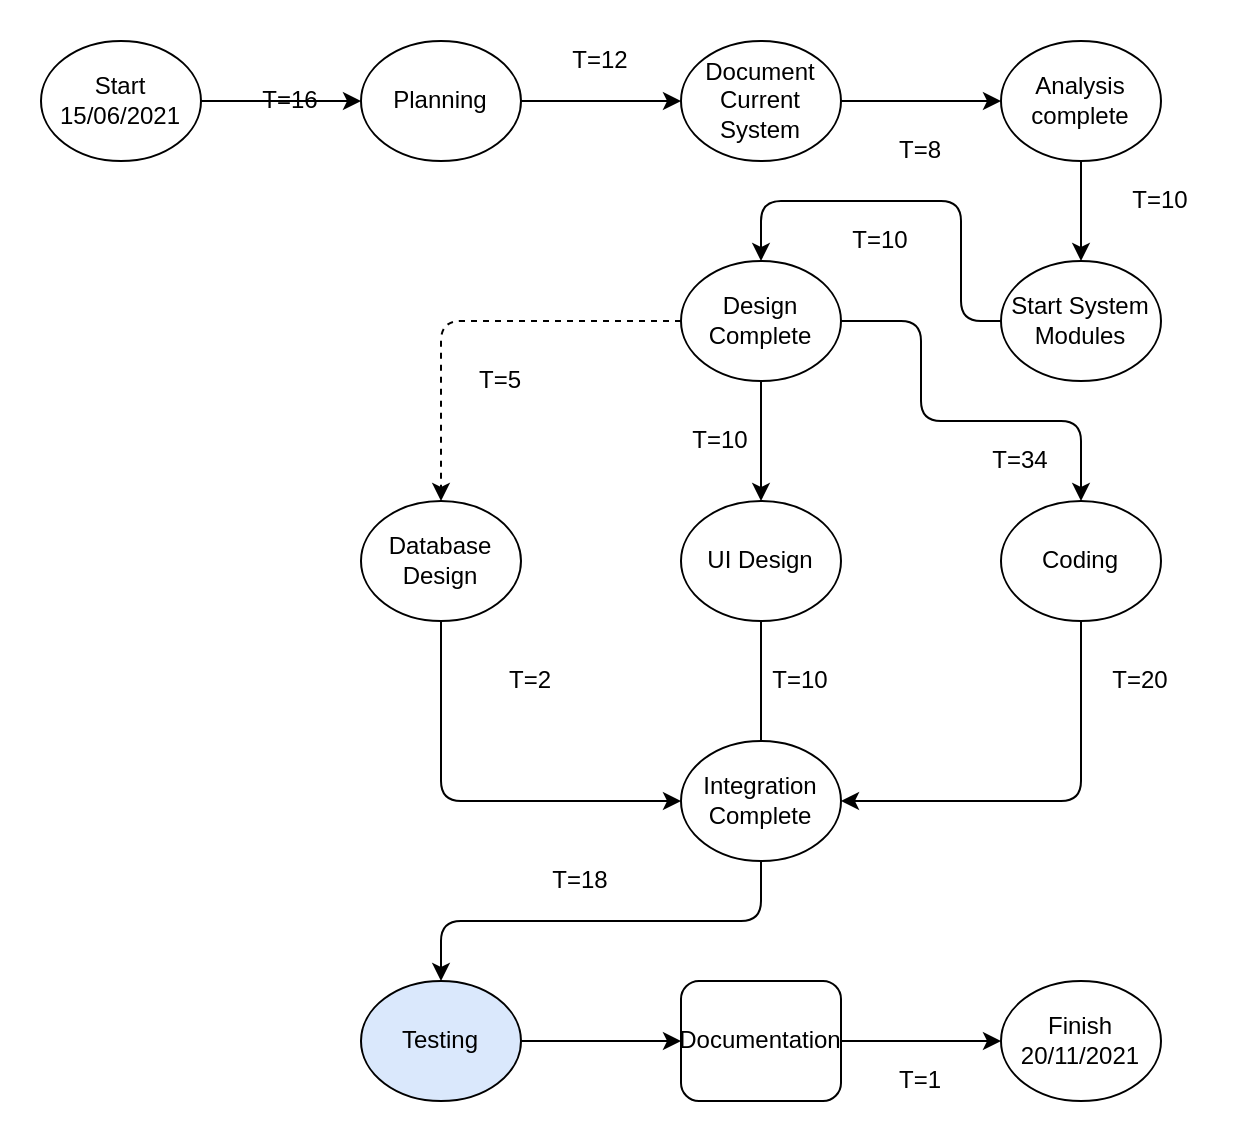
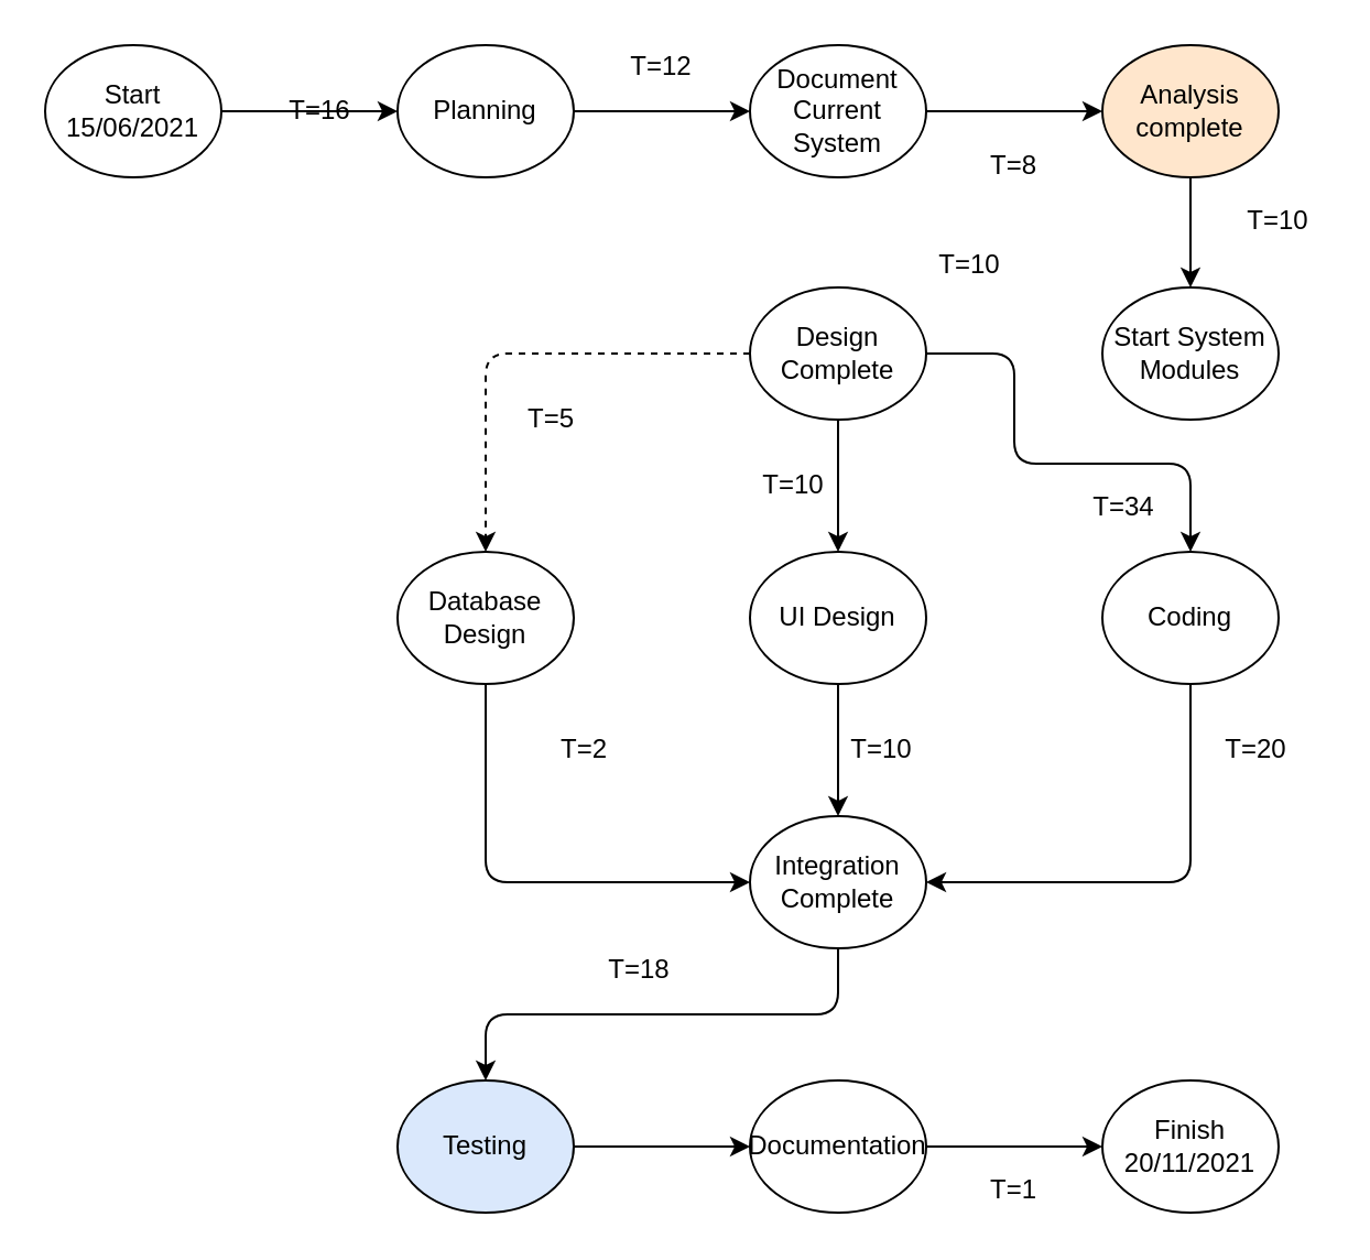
  <mxCell id="0" />
  <mxCell id="1" parent="0" />
  <mxCell id="2" value="&lt;div&gt;Start&lt;/div&gt;&lt;div&gt;15/06/2021&lt;br&gt;&lt;/div&gt;" style="ellipse;whiteSpace=wrap;html=1;" vertex="1" parent="1"><mxGeometry x="20" y="20" width="80" height="60" as="geometry" /></mxCell>
  <mxCell id="3" value="Planning" style="ellipse;whiteSpace=wrap;html=1;" vertex="1" parent="1"><mxGeometry x="180" y="20" width="80" height="60" as="geometry" /></mxCell>
  <mxCell id="4" value="Document Current System" style="ellipse;whiteSpace=wrap;html=1;" vertex="1" parent="1"><mxGeometry x="340" y="20" width="80" height="60" as="geometry" /></mxCell>
- <mxCell id="5" value="Analysis complete" style="ellipse;whiteSpace=wrap;html=1;" vertex="1" parent="1"><mxGeometry x="500" y="20" width="80" height="60" as="geometry" /></mxCell>
+ <mxCell id="5" value="Analysis complete" style="ellipse;whiteSpace=wrap;html=1;fillColor=#ffe6cc;" vertex="1" parent="1"><mxGeometry x="500" y="20" width="80" height="60" as="geometry" /></mxCell>
  <mxCell id="6" value="Start System Modules" style="ellipse;whiteSpace=wrap;html=1;" vertex="1" parent="1"><mxGeometry x="500" y="130" width="80" height="60" as="geometry" /></mxCell>
  <mxCell id="7" value="Design Complete" style="ellipse;whiteSpace=wrap;html=1;" vertex="1" parent="1"><mxGeometry x="340" y="130" width="80" height="60" as="geometry" /></mxCell>
  <mxCell id="8" value="UI Design" style="ellipse;whiteSpace=wrap;html=1;" vertex="1" parent="1"><mxGeometry x="340" y="250" width="80" height="60" as="geometry" /></mxCell>
  <mxCell id="9" value="Database Design" style="ellipse;whiteSpace=wrap;html=1;" vertex="1" parent="1"><mxGeometry x="180" y="250" width="80" height="60" as="geometry" /></mxCell>
  <mxCell id="10" value="Coding" style="ellipse;whiteSpace=wrap;html=1;" vertex="1" parent="1"><mxGeometry x="500" y="250" width="80" height="60" as="geometry" /></mxCell>
  <mxCell id="11" value="Integration Complete" style="ellipse;whiteSpace=wrap;html=1;" vertex="1" parent="1"><mxGeometry x="340" y="370" width="80" height="60" as="geometry" /></mxCell>
  <mxCell id="12" value="Testing" style="ellipse;whiteSpace=wrap;html=1;fillColor=#dae8fc;" vertex="1" parent="1"><mxGeometry x="180" y="490" width="80" height="60" as="geometry" /></mxCell>
- <mxCell id="13" value="Documentation" style="whiteSpace=wrap;html=1;rounded=1;" vertex="1" parent="1"><mxGeometry x="340" y="490" width="80" height="60" as="geometry" /></mxCell>
+ <mxCell id="13" value="Documentation" style="ellipse;whiteSpace=wrap;html=1;" vertex="1" parent="1"><mxGeometry x="340" y="490" width="80" height="60" as="geometry" /></mxCell>
  <mxCell id="14" value="&lt;div&gt;Finish&lt;/div&gt;&lt;div&gt;20/11/2021&lt;br&gt;&lt;/div&gt;" style="ellipse;whiteSpace=wrap;html=1;" vertex="1" parent="1"><mxGeometry x="500" y="490" width="80" height="60" as="geometry" /></mxCell>
  <mxCell id="15" value="" style="endArrow=classic;html=1;exitX=1;exitY=0.5;exitDx=0;exitDy=0;entryX=0;entryY=0.5;entryDx=0;entryDy=0;" edge="1" parent="1" source="2" target="3"><mxGeometry width="50" height="50" relative="1" as="geometry"><mxPoint x="380" y="310" as="sourcePoint" /><mxPoint x="430" y="260" as="targetPoint" /></mxGeometry></mxCell>
  <mxCell id="16" value="" style="endArrow=classic;html=1;exitX=1;exitY=0.5;exitDx=0;exitDy=0;entryX=0;entryY=0.5;entryDx=0;entryDy=0;" edge="1" parent="1" source="3" target="4"><mxGeometry width="50" height="50" relative="1" as="geometry"><mxPoint x="110" y="60" as="sourcePoint" /><mxPoint x="190" y="60" as="targetPoint" /></mxGeometry></mxCell>
  <mxCell id="17" value="" style="endArrow=classic;html=1;exitX=1;exitY=0.5;exitDx=0;exitDy=0;entryX=0;entryY=0.5;entryDx=0;entryDy=0;" edge="1" parent="1" source="4" target="5"><mxGeometry width="50" height="50" relative="1" as="geometry"><mxPoint x="270" y="60" as="sourcePoint" /><mxPoint x="350" y="60" as="targetPoint" /></mxGeometry></mxCell>
  <mxCell id="18" value="" style="endArrow=classic;html=1;exitX=0.5;exitY=1;exitDx=0;exitDy=0;entryX=0.5;entryY=0;entryDx=0;entryDy=0;" edge="1" parent="1" source="5" target="6"><mxGeometry width="50" height="50" relative="1" as="geometry"><mxPoint x="430" y="60" as="sourcePoint" /><mxPoint x="510" y="60" as="targetPoint" /></mxGeometry></mxCell>
- <mxCell id="19" value="" style="endArrow=classic;html=1;exitX=0;exitY=0.5;exitDx=0;exitDy=0;entryX=0.5;entryY=0;entryDx=0;entryDy=0;" edge="1" parent="1" source="6" target="7"><mxGeometry width="50" height="50" relative="1" as="geometry"><mxPoint x="550" y="90" as="sourcePoint" /><mxPoint x="550" y="140" as="targetPoint" /><Array as="points"><mxPoint x="480" y="160" /><mxPoint x="480" y="100" /><mxPoint x="380" y="100" /></Array></mxGeometry></mxCell>
  <mxCell id="20" value="" style="endArrow=classic;html=1;exitX=0.5;exitY=1;exitDx=0;exitDy=0;entryX=0.5;entryY=0;entryDx=0;entryDy=0;" edge="1" parent="1" source="7" target="8"><mxGeometry width="50" height="50" relative="1" as="geometry"><mxPoint x="510" y="170" as="sourcePoint" /><mxPoint x="430" y="170" as="targetPoint" /></mxGeometry></mxCell>
  <mxCell id="21" value="" style="endArrow=classic;html=1;entryX=0.5;entryY=0;entryDx=0;entryDy=0;exitX=0;exitY=0.5;exitDx=0;exitDy=0;dashed=1;" edge="1" parent="1" source="7" target="9"><mxGeometry width="50" height="50" relative="1" as="geometry"><mxPoint x="220" y="160" as="sourcePoint" /><mxPoint x="430" y="170" as="targetPoint" /><Array as="points"><mxPoint x="220" y="160" /></Array></mxGeometry></mxCell>
  <mxCell id="22" value="" style="endArrow=classic;html=1;entryX=0.5;entryY=0;entryDx=0;entryDy=0;exitX=1;exitY=0.5;exitDx=0;exitDy=0;" edge="1" parent="1" source="7" target="10"><mxGeometry width="50" height="50" relative="1" as="geometry"><mxPoint x="380" y="310" as="sourcePoint" /><mxPoint x="430" y="260" as="targetPoint" /><Array as="points"><mxPoint x="460" y="160" /><mxPoint x="460" y="210" /><mxPoint x="540" y="210" /></Array></mxGeometry></mxCell>
- <mxCell id="23" value="" style="endArrow=none;html=1;exitX=0.5;exitY=1;exitDx=0;exitDy=0;entryX=0.5;entryY=0;entryDx=0;entryDy=0;" edge="1" parent="1" source="8" target="11"><mxGeometry width="50" height="50" relative="1" as="geometry"><mxPoint x="380" y="330" as="sourcePoint" /><mxPoint x="430" y="280" as="targetPoint" /></mxGeometry></mxCell>
+ <mxCell id="23" value="" style="endArrow=classic;html=1;exitX=0.5;exitY=1;exitDx=0;exitDy=0;entryX=0.5;entryY=0;entryDx=0;entryDy=0;" edge="1" parent="1" source="8" target="11"><mxGeometry width="50" height="50" relative="1" as="geometry"><mxPoint x="380" y="330" as="sourcePoint" /><mxPoint x="430" y="280" as="targetPoint" /></mxGeometry></mxCell>
  <mxCell id="24" value="" style="endArrow=classic;html=1;exitX=0.5;exitY=1;exitDx=0;exitDy=0;entryX=0;entryY=0.5;entryDx=0;entryDy=0;" edge="1" parent="1" source="9" target="11"><mxGeometry width="50" height="50" relative="1" as="geometry"><mxPoint x="390" y="320" as="sourcePoint" /><mxPoint x="390" y="380" as="targetPoint" /><Array as="points"><mxPoint x="220" y="400" /></Array></mxGeometry></mxCell>
  <mxCell id="25" value="" style="endArrow=classic;html=1;exitX=0.5;exitY=1;exitDx=0;exitDy=0;entryX=1;entryY=0.5;entryDx=0;entryDy=0;" edge="1" parent="1" source="10" target="11"><mxGeometry width="50" height="50" relative="1" as="geometry"><mxPoint x="390" y="320" as="sourcePoint" /><mxPoint x="390" y="380" as="targetPoint" /><Array as="points"><mxPoint x="540" y="400" /></Array></mxGeometry></mxCell>
  <mxCell id="26" value="" style="endArrow=classic;html=1;exitX=0.5;exitY=1;exitDx=0;exitDy=0;entryX=0.5;entryY=0;entryDx=0;entryDy=0;" edge="1" parent="1" source="11" target="12"><mxGeometry width="50" height="50" relative="1" as="geometry"><mxPoint x="380" y="330" as="sourcePoint" /><mxPoint x="430" y="280" as="targetPoint" /><Array as="points"><mxPoint x="380" y="460" /><mxPoint x="220" y="460" /></Array></mxGeometry></mxCell>
  <mxCell id="27" value="" style="endArrow=classic;html=1;entryX=0;entryY=0.5;entryDx=0;entryDy=0;exitX=1;exitY=0.5;exitDx=0;exitDy=0;" edge="1" parent="1" source="12" target="13"><mxGeometry width="50" height="50" relative="1" as="geometry"><mxPoint x="380" y="330" as="sourcePoint" /><mxPoint x="430" y="280" as="targetPoint" /></mxGeometry></mxCell>
  <mxCell id="28" value="" style="endArrow=classic;html=1;entryX=0;entryY=0.5;entryDx=0;entryDy=0;exitX=1;exitY=0.5;exitDx=0;exitDy=0;" edge="1" parent="1" source="13" target="14"><mxGeometry width="50" height="50" relative="1" as="geometry"><mxPoint x="270" y="530" as="sourcePoint" /><mxPoint x="350" y="530" as="targetPoint" /></mxGeometry></mxCell>
  <mxCell id="29" value="T=16" style="text;html=1;strokeColor=none;fillColor=none;align=center;verticalAlign=middle;whiteSpace=wrap;rounded=0;" vertex="1" parent="1"><mxGeometry x="125" y="40" width="40" height="20" as="geometry" /></mxCell>
  <mxCell id="30" value="T=12" style="text;html=1;strokeColor=none;fillColor=none;align=center;verticalAlign=middle;whiteSpace=wrap;rounded=0;" vertex="1" parent="1"><mxGeometry x="280" y="20" width="40" height="20" as="geometry" /></mxCell>
  <mxCell id="31" value="T=8" style="text;html=1;strokeColor=none;fillColor=none;align=center;verticalAlign=middle;whiteSpace=wrap;rounded=0;" vertex="1" parent="1"><mxGeometry x="440" y="65" width="40" height="20" as="geometry" /></mxCell>
  <mxCell id="32" value="T=10" style="text;html=1;strokeColor=none;fillColor=none;align=center;verticalAlign=middle;whiteSpace=wrap;rounded=0;" vertex="1" parent="1"><mxGeometry x="560" y="90" width="40" height="20" as="geometry" /></mxCell>
  <mxCell id="33" value="T=10" style="text;html=1;strokeColor=none;fillColor=none;align=center;verticalAlign=middle;whiteSpace=wrap;rounded=0;" vertex="1" parent="1"><mxGeometry x="420" y="110" width="40" height="20" as="geometry" /></mxCell>
  <mxCell id="34" value="T=5" style="text;html=1;strokeColor=none;fillColor=none;align=center;verticalAlign=middle;whiteSpace=wrap;rounded=0;" vertex="1" parent="1"><mxGeometry x="230" y="180" width="40" height="20" as="geometry" /></mxCell>
  <mxCell id="35" value="T=10" style="text;html=1;strokeColor=none;fillColor=none;align=center;verticalAlign=middle;whiteSpace=wrap;rounded=0;" vertex="1" parent="1"><mxGeometry x="340" y="210" width="40" height="20" as="geometry" /></mxCell>
  <mxCell id="36" value="&lt;div&gt;T=34&lt;/div&gt;" style="text;html=1;strokeColor=none;fillColor=none;align=center;verticalAlign=middle;whiteSpace=wrap;rounded=0;" vertex="1" parent="1"><mxGeometry x="490" y="220" width="40" height="20" as="geometry" /></mxCell>
  <mxCell id="37" value="T=2" style="text;html=1;strokeColor=none;fillColor=none;align=center;verticalAlign=middle;whiteSpace=wrap;rounded=0;" vertex="1" parent="1"><mxGeometry x="245" y="330" width="40" height="20" as="geometry" /></mxCell>
  <mxCell id="38" value="T=10" style="text;html=1;strokeColor=none;fillColor=none;align=center;verticalAlign=middle;whiteSpace=wrap;rounded=0;" vertex="1" parent="1"><mxGeometry x="380" y="330" width="40" height="20" as="geometry" /></mxCell>
  <mxCell id="39" value="T=20" style="text;html=1;strokeColor=none;fillColor=none;align=center;verticalAlign=middle;whiteSpace=wrap;rounded=0;" vertex="1" parent="1"><mxGeometry x="550" y="330" width="40" height="20" as="geometry" /></mxCell>
  <mxCell id="40" value="T=18" style="text;html=1;strokeColor=none;fillColor=none;align=center;verticalAlign=middle;whiteSpace=wrap;rounded=0;" vertex="1" parent="1"><mxGeometry x="270" y="430" width="40" height="20" as="geometry" /></mxCell>
  <mxCell id="41" value="T=1" style="text;html=1;strokeColor=none;fillColor=none;align=center;verticalAlign=middle;whiteSpace=wrap;rounded=0;" vertex="1" parent="1"><mxGeometry x="440" y="530" width="40" height="20" as="geometry" /></mxCell>
